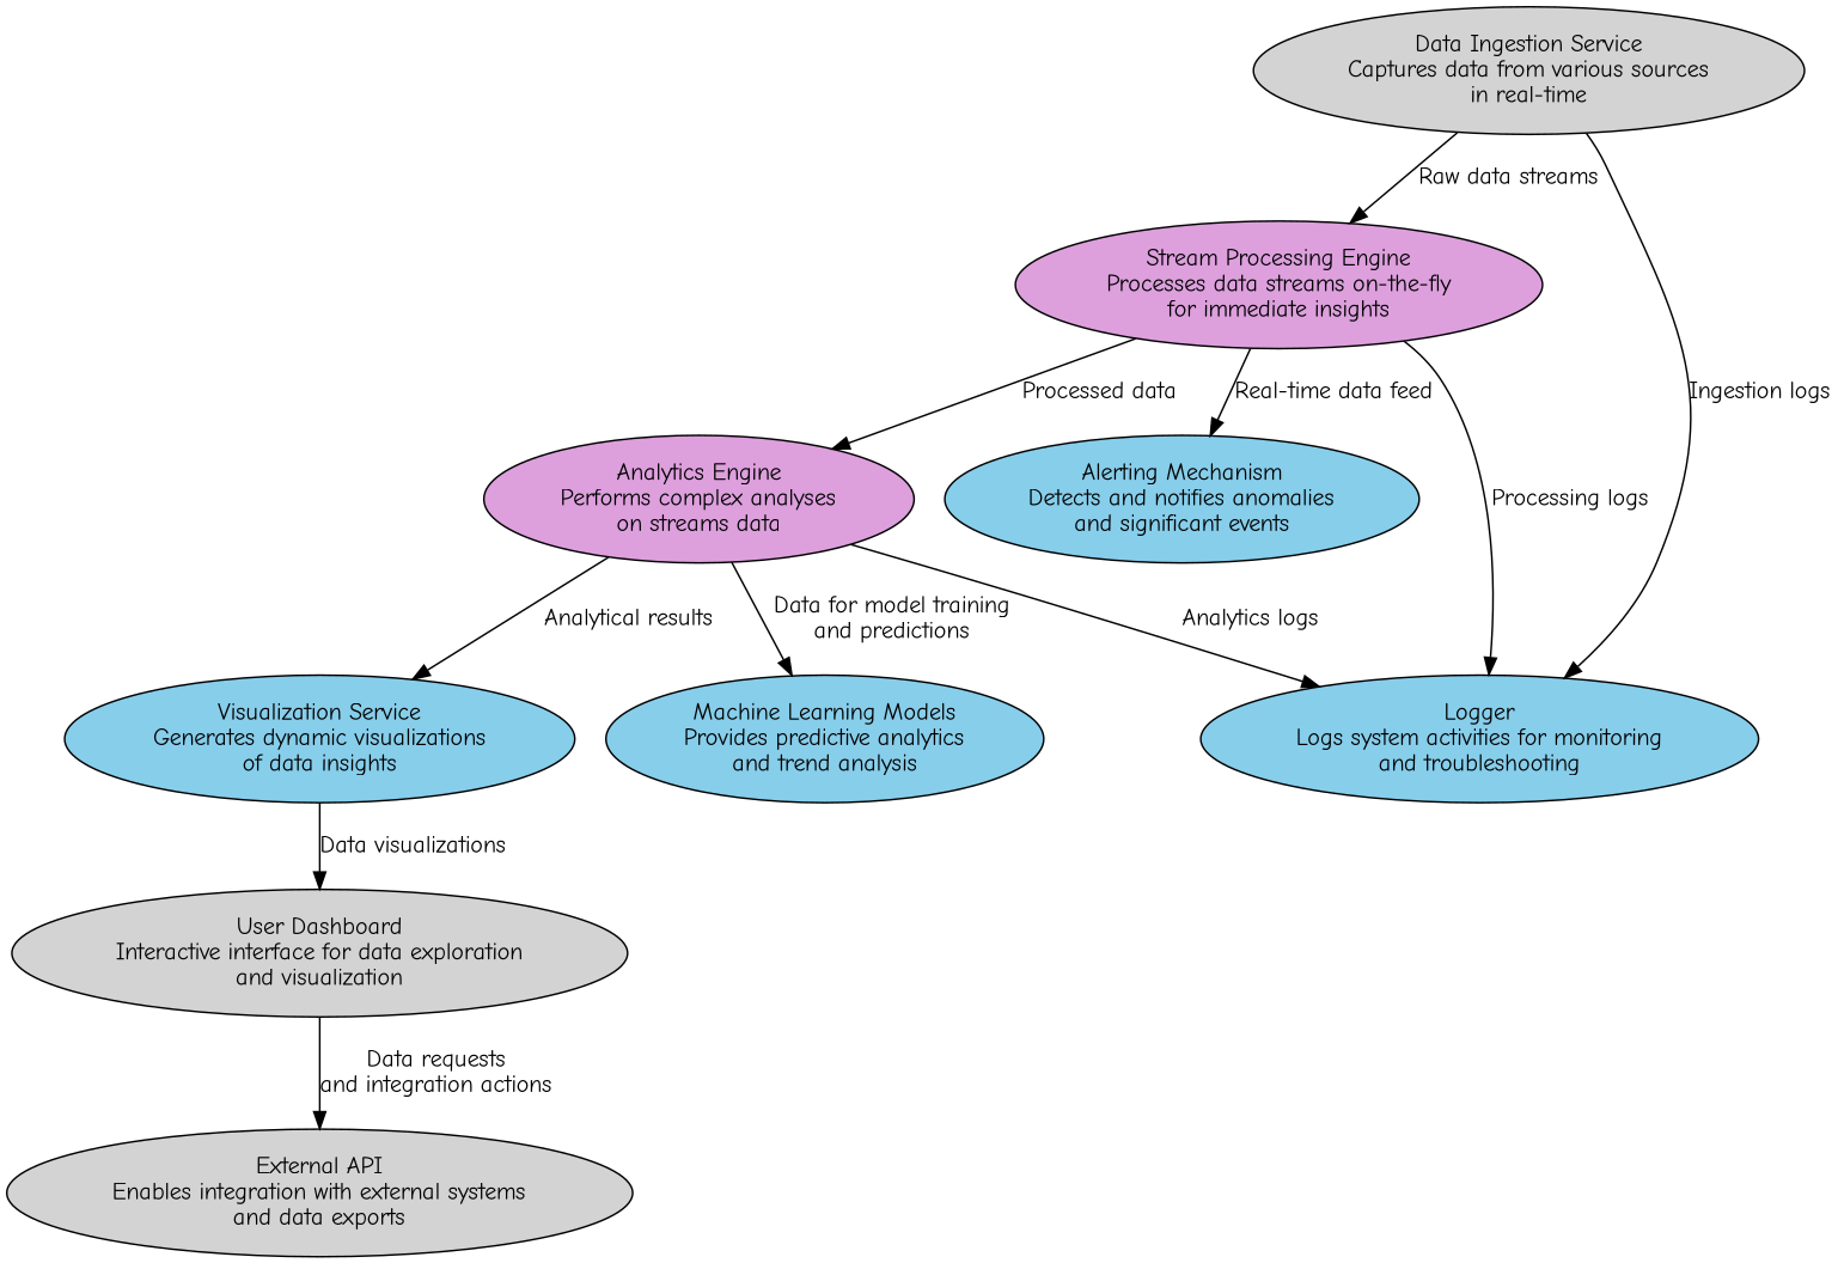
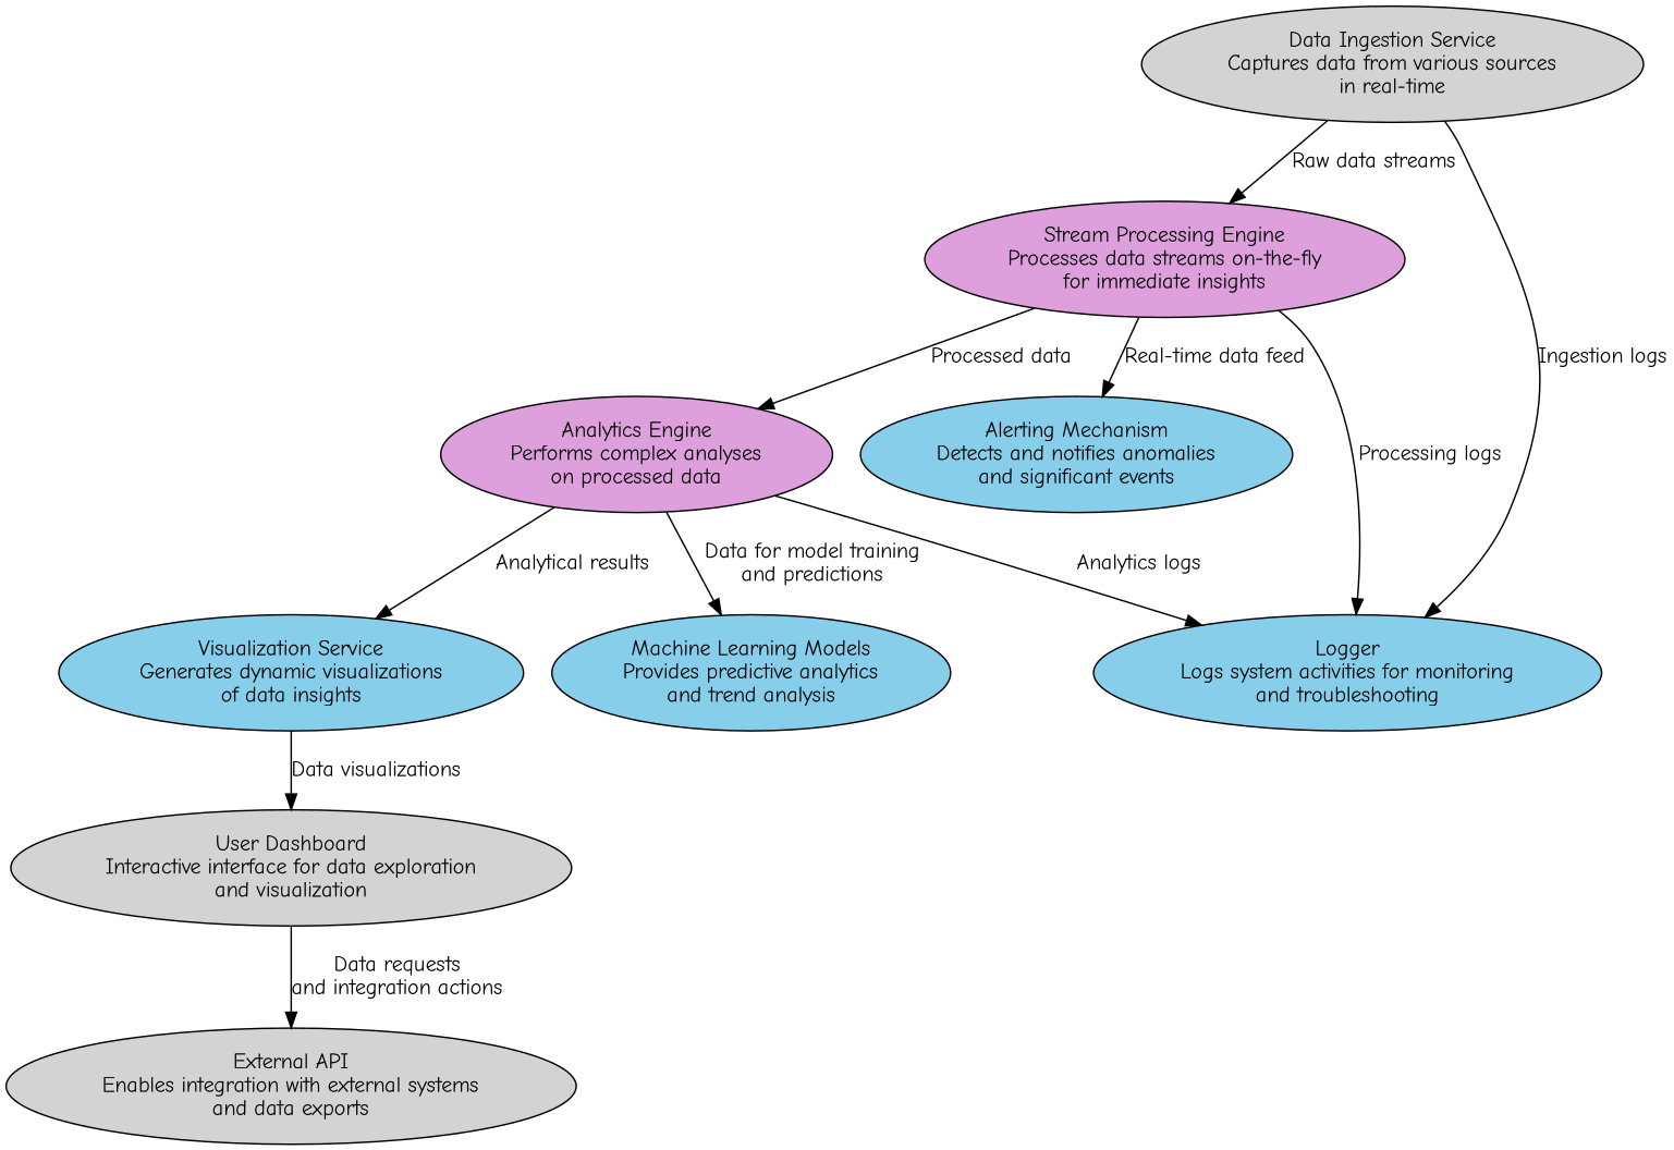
  digraph {
    fontname="Comic Neue"
    node [style=filled fillcolor=skyblue fontname="Comic Neue"]
    edge [fontname="Comic Neue"]
    n1 [label="Data Ingestion Service\nCaptures data from various sources\nin real-time" fillcolor=lightgrey]
    n2 [label="Stream Processing Engine\nProcesses data streams on-the-fly\nfor immediate insights" fillcolor=plum]
    n3 [label="Logger\nLogs system activities for monitoring\nand troubleshooting"]
-   n4 [label="Analytics Engine\nPerforms complex analyses\non streams data" fillcolor=plum]
+   n4 [label="Analytics Engine\nPerforms complex analyses\non processed data" fillcolor=plum]
    n5 [label="Alerting Mechanism\nDetects and notifies anomalies\nand significant events"]
    n6 [label="Visualization Service\nGenerates dynamic visualizations\nof data insights"]
    n7 [label="Machine Learning Models\nProvides predictive analytics\nand trend analysis"]
    n8 [label="User Dashboard\nInteractive interface for data exploration\nand visualization" fillcolor=lightgrey]
    n9 [label="External API\nEnables integration with external systems\nand data exports" fillcolor=lightgrey]
    n1 -> n2 [label="Raw data streams"]
    n1 -> n3 [label="Ingestion logs"]
    n2 -> n3 [label="Processing logs"]
    n2 -> n4 [label="Processed data"]
    n2 -> n5 [label="Real-time data feed"]
    n4 -> n3 [label="Analytics logs"]
    n4 -> n6 [label="Analytical results"]
    n4 -> n7 [label="Data for model training\nand predictions"]
    n6 -> n8 [label="Data visualizations"]
    n8 -> n9 [label="Data requests\nand integration actions"]
  }
